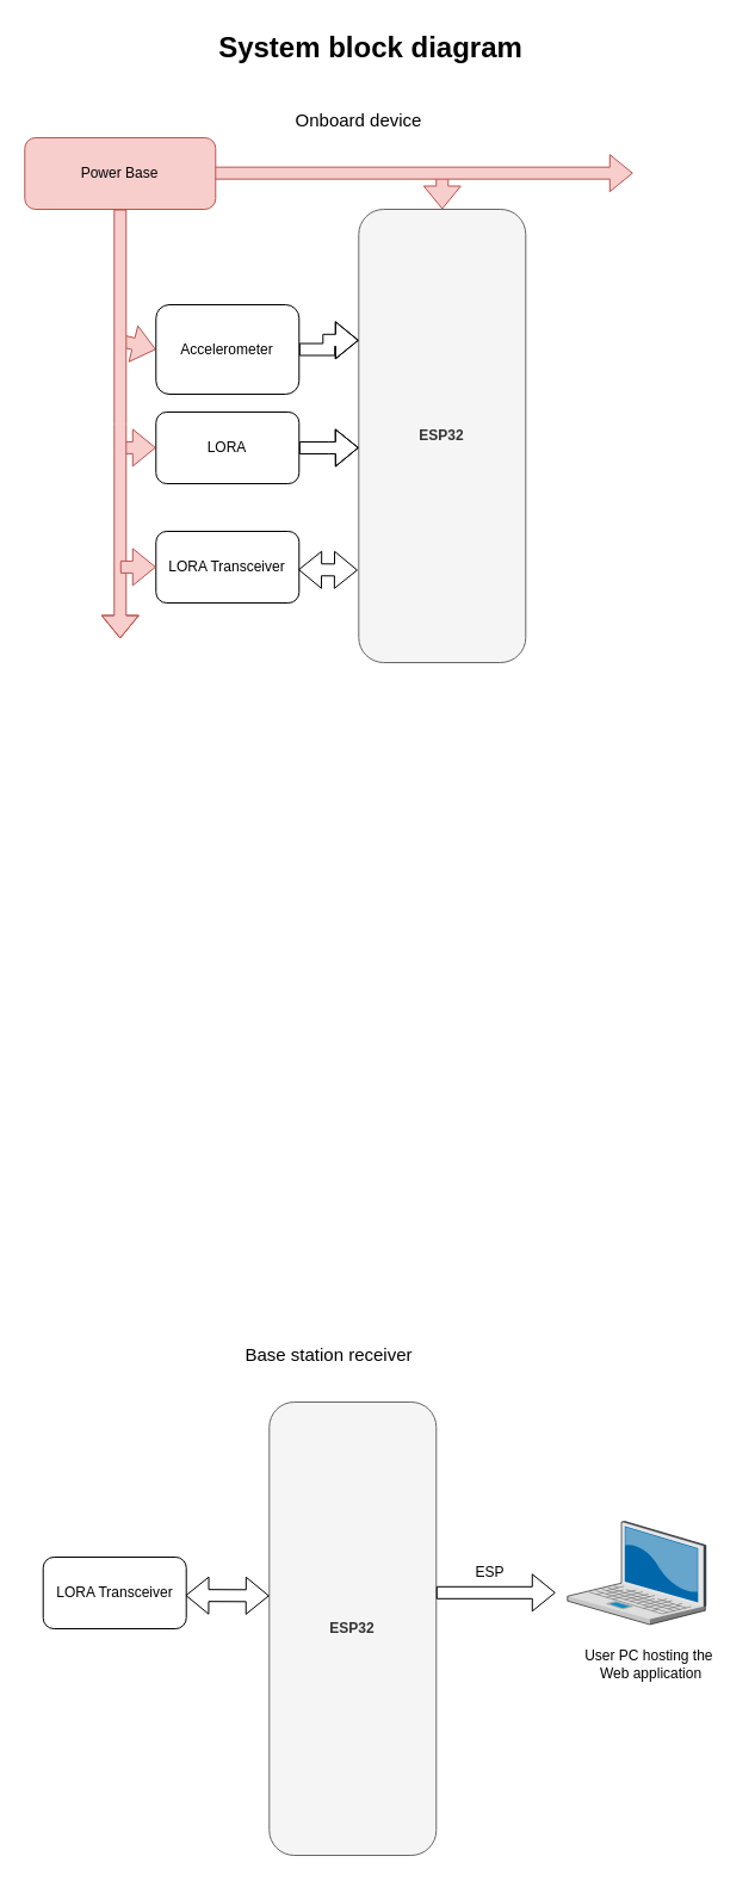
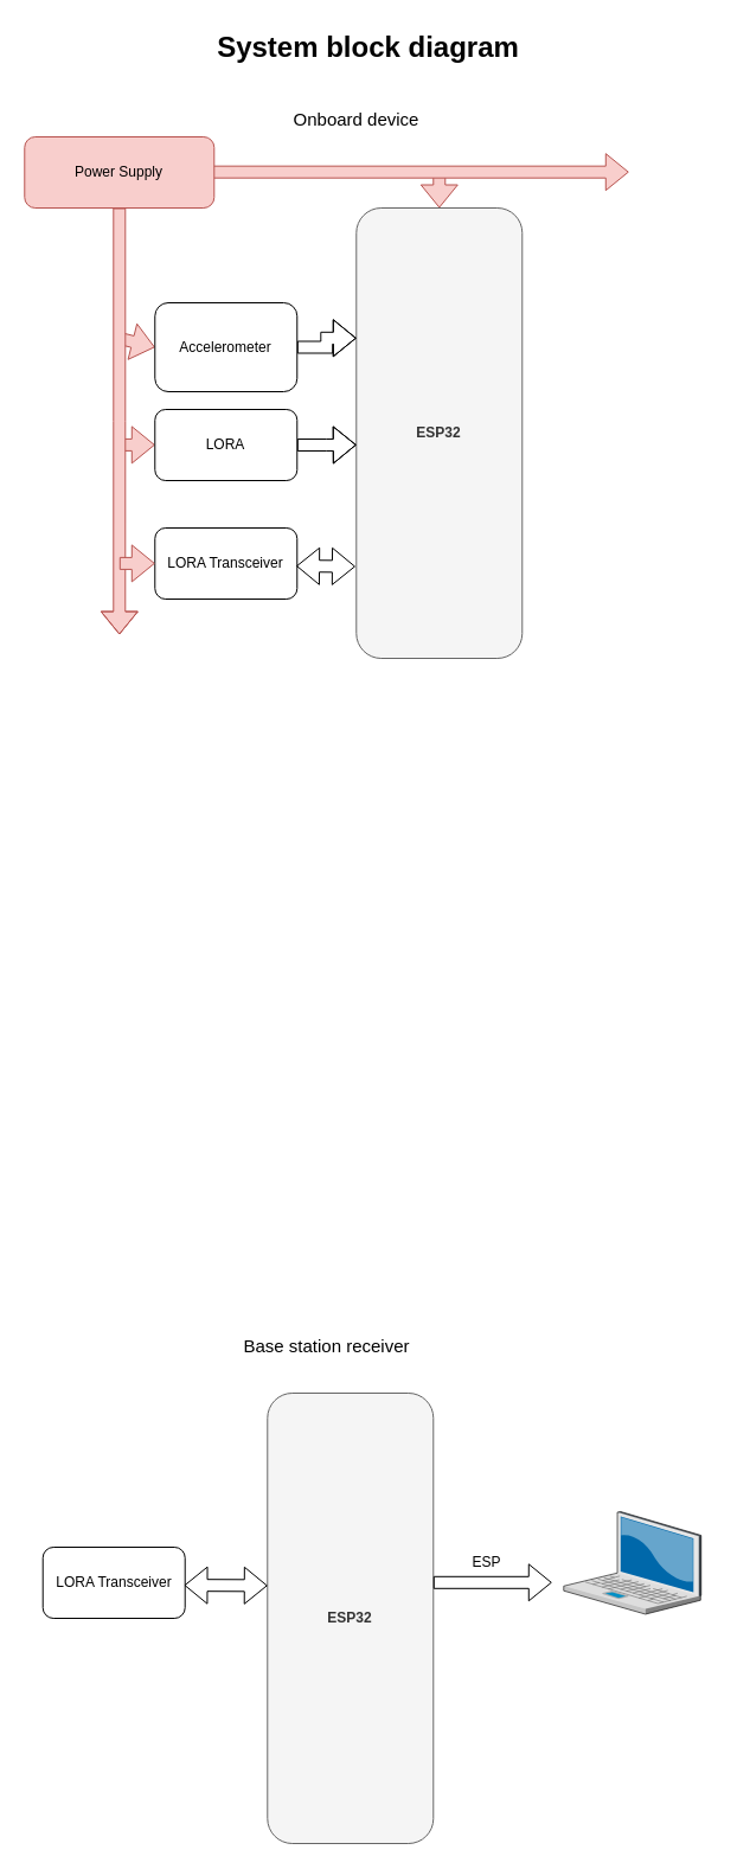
  <mxCell id="0" />
  <mxCell id="1" parent="0" />
  <mxCell id="2" value="" style="endArrow=classic;html=1;rounded=0;shape=flexArrow;entryX=0.5;entryY=0;entryDx=0;entryDy=0;fillColor=#f8cecc;strokeColor=#b85450;" edge="1" parent="1" target="6"><mxGeometry width="50" height="50" relative="1" as="geometry"><mxPoint x="370.29" y="145" as="sourcePoint" /><mxPoint x="370.29" y="155" as="targetPoint" /></mxGeometry></mxCell>
  <mxCell id="3" value="" style="shape=flexArrow;endArrow=classic;html=1;rounded=0;fillColor=#f8cecc;strokeColor=#b85450;" edge="1" parent="1"><mxGeometry width="50" height="50" relative="1" as="geometry"><mxPoint x="170.29" y="144.66" as="sourcePoint" /><mxPoint x="530.29" y="144.66" as="targetPoint" /></mxGeometry></mxCell>
  <mxCell id="4" value="" style="endArrow=classic;html=1;rounded=0;shape=flexArrow;entryX=0;entryY=0.5;entryDx=0;entryDy=0;fillColor=#f8cecc;strokeColor=#b85450;" edge="1" parent="1"><mxGeometry width="50" height="50" relative="1" as="geometry"><mxPoint x="100.29" y="374.9" as="sourcePoint" /><mxPoint x="130.29" y="374.9" as="targetPoint" /></mxGeometry></mxCell>
  <mxCell id="5" value="" style="endArrow=classic;html=1;rounded=0;shape=flexArrow;entryX=0;entryY=0.5;entryDx=0;entryDy=0;fillColor=#f8cecc;strokeColor=#b85450;" edge="1" parent="1" target="9"><mxGeometry width="50" height="50" relative="1" as="geometry"><mxPoint x="100.29" y="285" as="sourcePoint" /><mxPoint x="150.29" y="245" as="targetPoint" /></mxGeometry></mxCell>
  <mxCell id="6" value="&lt;b&gt;ESP32&lt;/b&gt;" style="rounded=1;whiteSpace=wrap;html=1;fillColor=#f5f5f5;fontColor=#333333;strokeColor=#666666;" vertex="1" parent="1"><mxGeometry x="300.29" y="175" width="140" height="380" as="geometry" /></mxCell>
  <mxCell id="7" value="System block diagram" style="text;strokeColor=none;fillColor=none;html=1;fontSize=24;fontStyle=1;verticalAlign=middle;align=center;" vertex="1" parent="1"><mxGeometry x="260.29" y="20" width="100" height="40" as="geometry" /></mxCell>
  <mxCell id="8" style="edgeStyle=orthogonalEdgeStyle;shape=flexArrow;rounded=0;orthogonalLoop=1;jettySize=auto;html=1;entryX=0;entryY=0.289;entryDx=0;entryDy=0;entryPerimeter=0;" edge="1" parent="1" source="9" target="6"><mxGeometry relative="1" as="geometry" /></mxCell>
  <mxCell id="9" value="Accelerometer" style="rounded=1;whiteSpace=wrap;html=1;" vertex="1" parent="1"><mxGeometry x="130.29" y="255" width="120" height="75" as="geometry" /></mxCell>
  <mxCell id="10" style="edgeStyle=orthogonalEdgeStyle;shape=flexArrow;rounded=0;orthogonalLoop=1;jettySize=auto;html=1;entryX=0;entryY=0.526;entryDx=0;entryDy=0;entryPerimeter=0;" edge="1" parent="1" source="11" target="6"><mxGeometry relative="1" as="geometry" /></mxCell>
  <mxCell id="11" value="LORA" style="rounded=1;whiteSpace=wrap;html=1;" vertex="1" parent="1"><mxGeometry x="130.29" y="345" width="120" height="60" as="geometry" /></mxCell>
  <mxCell id="12" value="LORA Transceiver" style="rounded=1;whiteSpace=wrap;html=1;" vertex="1" parent="1"><mxGeometry x="130.29" y="445" width="120" height="60" as="geometry" /></mxCell>
  <mxCell id="13" style="edgeStyle=orthogonalEdgeStyle;rounded=0;orthogonalLoop=1;jettySize=auto;html=1;shape=flexArrow;fillColor=#f8cecc;strokeColor=#b85450;" edge="1" parent="1" source="14"><mxGeometry relative="1" as="geometry"><mxPoint x="100.29" y="535" as="targetPoint" /></mxGeometry></mxCell>
- <mxCell id="14" value="Power Base" style="rounded=1;whiteSpace=wrap;html=1;fillColor=#f8cecc;strokeColor=#b85450;" vertex="1" parent="1"><mxGeometry x="20.29" y="115" width="160" height="60" as="geometry" /></mxCell>
+ <mxCell id="14" value="Power Supply" style="rounded=1;whiteSpace=wrap;html=1;fillColor=#f8cecc;strokeColor=#b85450;" vertex="1" parent="1"><mxGeometry x="20.29" y="115" width="160" height="60" as="geometry" /></mxCell>
  <mxCell id="15" value="" style="endArrow=classic;html=1;rounded=0;shape=flexArrow;entryX=0;entryY=0.5;entryDx=0;entryDy=0;fillColor=#f8cecc;strokeColor=#b85450;" edge="1" parent="1"><mxGeometry width="50" height="50" relative="1" as="geometry"><mxPoint x="100.29" y="474.9" as="sourcePoint" /><mxPoint x="130.29" y="474.9" as="targetPoint" /></mxGeometry></mxCell>
  <mxCell id="16" value="" style="shape=flexArrow;endArrow=classic;startArrow=classic;html=1;rounded=0;exitX=0.994;exitY=0.535;exitDx=0;exitDy=0;exitPerimeter=0;entryX=-0.006;entryY=0.796;entryDx=0;entryDy=0;entryPerimeter=0;" edge="1" parent="1" source="12" target="6"><mxGeometry width="100" height="100" relative="1" as="geometry"><mxPoint x="280.29" y="485" as="sourcePoint" /><mxPoint x="310.29" y="485" as="targetPoint" /></mxGeometry></mxCell>
  <mxCell id="17" value="&lt;font style=&quot;font-size: 15px;&quot;&gt;Onboard device&lt;/font&gt;" style="text;html=1;align=center;verticalAlign=middle;resizable=0;points=[];autosize=1;strokeColor=none;fillColor=none;" vertex="1" parent="1"><mxGeometry x="235.29" y="85" width="130" height="30" as="geometry" /></mxCell>
  <mxCell id="18" value="&lt;b&gt;ESP32&lt;/b&gt;" style="rounded=1;whiteSpace=wrap;html=1;fillColor=#f5f5f5;fontColor=#333333;strokeColor=#666666;" vertex="1" parent="1"><mxGeometry x="225.29" y="1175" width="140" height="380" as="geometry" /></mxCell>
  <mxCell id="19" value="LORA Transceiver" style="rounded=1;whiteSpace=wrap;html=1;" vertex="1" parent="1"><mxGeometry x="35.71" y="1305" width="120" height="60" as="geometry" /></mxCell>
  <mxCell id="20" value="" style="shape=flexArrow;endArrow=classic;startArrow=classic;html=1;rounded=0;exitX=0.994;exitY=0.535;exitDx=0;exitDy=0;exitPerimeter=0;entryX=-0.003;entryY=0.401;entryDx=0;entryDy=0;entryPerimeter=0;" edge="1" parent="1" source="19"><mxGeometry width="100" height="100" relative="1" as="geometry"><mxPoint x="205.71" y="1495" as="sourcePoint" /><mxPoint x="225.29" y="1337.38" as="targetPoint" /></mxGeometry></mxCell>
  <mxCell id="21" value="" style="shape=flexArrow;endArrow=classic;html=1;rounded=0;" edge="1" parent="1"><mxGeometry width="50" height="50" relative="1" as="geometry"><mxPoint x="365.29" y="1334.8" as="sourcePoint" /><mxPoint x="465.29" y="1334.8" as="targetPoint" /></mxGeometry></mxCell>
  <mxCell id="22" value="" style="verticalLabelPosition=bottom;sketch=0;aspect=fixed;html=1;verticalAlign=top;strokeColor=none;align=center;outlineConnect=0;shape=mxgraph.citrix.laptop_2;" vertex="1" parent="1"><mxGeometry x="475.29" y="1275" width="116" height="86.5" as="geometry" /></mxCell>
- <mxCell id="23" value="User PC hosting the&amp;nbsp;&lt;br&gt;Web application" style="text;html=1;align=center;verticalAlign=middle;resizable=0;points=[];autosize=1;strokeColor=none;fillColor=none;" vertex="1" parent="1"><mxGeometry x="480.29" y="1375" width="130" height="40" as="geometry" /></mxCell>
  <mxCell id="24" value="ESP" style="text;html=1;align=center;verticalAlign=middle;resizable=0;points=[];autosize=1;strokeColor=none;fillColor=none;" vertex="1" parent="1"><mxGeometry x="380.29" y="1303.25" width="60" height="30" as="geometry" /></mxCell>
  <mxCell id="25" value="&lt;font style=&quot;font-size: 15px;&quot;&gt;Base station receiver&lt;/font&gt;" style="text;html=1;align=center;verticalAlign=middle;resizable=0;points=[];autosize=1;strokeColor=none;fillColor=none;" vertex="1" parent="1"><mxGeometry x="195.29" y="1120" width="160" height="30" as="geometry" /></mxCell>
